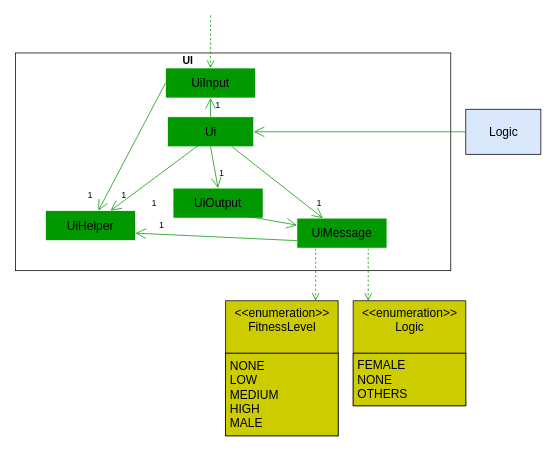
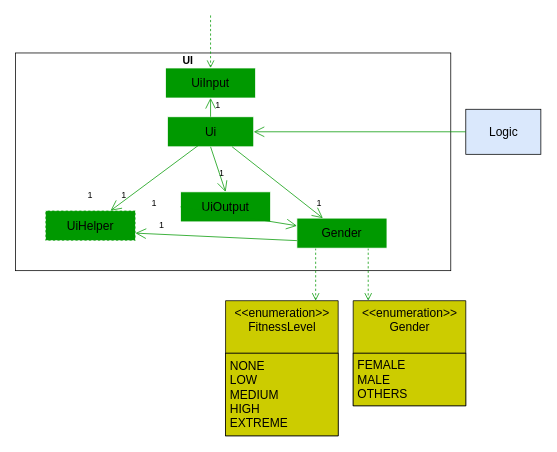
  <mxCell id="0" />
  <mxCell id="1" parent="0" />
  <mxCell id="2" value="" style="rounded=0;whiteSpace=wrap;html=1;" parent="1" vertex="1"><mxGeometry x="20" y="70" width="580" height="290" as="geometry" /></mxCell>
  <mxCell id="3" value="&lt;font style=&quot;font-size: 16px&quot;&gt;Ui&lt;/font&gt;" style="html=1;fillColor=#009900;shadow=0;strokeColor=#FFFFFF;" parent="1" vertex="1"><mxGeometry x="222.5" y="155" width="115" height="40" as="geometry" /></mxCell>
  <mxCell id="4" value="&lt;font style=&quot;font-size: 16px&quot;&gt;Logic&lt;/font&gt;" style="html=1;fillColor=#dae8fc;" parent="1" vertex="1"><mxGeometry x="620" y="145" width="100" height="60" as="geometry" /></mxCell>
  <mxCell id="5" value="" style="html=1;verticalAlign=bottom;endArrow=open;dashed=1;endSize=8;strokeColor=#009900;" parent="1" edge="1"><mxGeometry relative="1" as="geometry"><mxPoint x="280" y="20" as="sourcePoint" /><mxPoint x="280" y="90" as="targetPoint" /></mxGeometry></mxCell>
  <mxCell id="6" value="" style="html=1;verticalAlign=bottom;endArrow=open;dashed=1;endSize=8;strokeColor=#009900;" parent="1" edge="1"><mxGeometry relative="1" as="geometry"><mxPoint x="490" y="330" as="sourcePoint" /><mxPoint x="490" y="400" as="targetPoint" /></mxGeometry></mxCell>
  <mxCell id="7" value="" style="html=1;verticalAlign=bottom;endArrow=open;dashed=1;endSize=8;strokeColor=#009900;" parent="1" edge="1"><mxGeometry relative="1" as="geometry"><mxPoint x="420" y="330" as="sourcePoint" /><mxPoint x="420" y="400" as="targetPoint" /></mxGeometry></mxCell>
  <mxCell id="8" value="&lt;b&gt;&lt;font style=&quot;font-size: 14px&quot;&gt;UI&lt;/font&gt;&lt;/b&gt;" style="text;html=1;strokeColor=none;fillColor=none;align=center;verticalAlign=middle;whiteSpace=wrap;rounded=0;" parent="1" vertex="1"><mxGeometry x="230" y="70" width="40" height="20" as="geometry" /></mxCell>
- <mxCell id="9" value="&lt;font style=&quot;font-size: 16px&quot;&gt;UiHelper&lt;/font&gt;" style="rounded=0;whiteSpace=wrap;html=1;fillColor=#009900;strokeColor=#FFFFFF;" parent="1" vertex="1"><mxGeometry x="60" y="280" width="120" height="40" as="geometry" /></mxCell>
- <mxCell id="10" value="&lt;font style=&quot;font-size: 16px&quot;&gt;&amp;lt;&amp;lt;enumeration&amp;gt;&amp;gt;&lt;br&gt;Logic&lt;/font&gt;" style="swimlane;fontStyle=0;align=center;verticalAlign=top;childLayout=stackLayout;horizontal=1;startSize=70;horizontalStack=0;resizeParent=1;resizeParentMax=0;resizeLast=0;collapsible=0;marginBottom=0;html=1;fillColor=#CCCC00;" parent="1" vertex="1"><mxGeometry x="470" y="400" width="150" height="140" as="geometry" /></mxCell>
- <mxCell id="11" value="&lt;font style=&quot;font-size: 16px&quot;&gt;FEMALE&lt;br&gt;NONE&lt;br&gt;OTHERS&lt;/font&gt;" style="text;html=1;strokeColor=#000000;fillColor=#CCCC00;align=left;verticalAlign=middle;spacingLeft=4;spacingRight=4;overflow=hidden;rotatable=0;points=[[0,0.5],[1,0.5]];portConstraint=eastwest;" parent="10" vertex="1"><mxGeometry y="70" width="150" height="70" as="geometry" /></mxCell>
+ <mxCell id="9" value="&lt;font style=&quot;font-size: 16px&quot;&gt;UiHelper&lt;/font&gt;" style="rounded=0;whiteSpace=wrap;html=1;fillColor=#009900;strokeColor=#FFFFFF;dashed=1;" parent="1" vertex="1"><mxGeometry x="60" y="280" width="120" height="40" as="geometry" /></mxCell>
+ <mxCell id="10" value="&lt;font style=&quot;font-size: 16px&quot;&gt;&amp;lt;&amp;lt;enumeration&amp;gt;&amp;gt;&lt;br&gt;Gender&lt;/font&gt;" style="swimlane;fontStyle=0;align=center;verticalAlign=top;childLayout=stackLayout;horizontal=1;startSize=70;horizontalStack=0;resizeParent=1;resizeParentMax=0;resizeLast=0;collapsible=0;marginBottom=0;html=1;fillColor=#CCCC00;" parent="1" vertex="1"><mxGeometry x="470" y="400" width="150" height="140" as="geometry" /></mxCell>
+ <mxCell id="11" value="&lt;font style=&quot;font-size: 16px&quot;&gt;FEMALE&lt;br&gt;MALE&lt;br&gt;OTHERS&lt;/font&gt;" style="text;html=1;strokeColor=#000000;fillColor=#CCCC00;align=left;verticalAlign=middle;spacingLeft=4;spacingRight=4;overflow=hidden;rotatable=0;points=[[0,0.5],[1,0.5]];portConstraint=eastwest;" parent="10" vertex="1"><mxGeometry y="70" width="150" height="70" as="geometry" /></mxCell>
  <mxCell id="12" value="&lt;font style=&quot;font-size: 16px&quot;&gt;UiInput&lt;/font&gt;" style="rounded=0;whiteSpace=wrap;html=1;fillColor=#009900;strokeColor=#FFFFFF;fontSize=16;" parent="1" vertex="1"><mxGeometry x="220" y="90" width="120" height="40" as="geometry" /></mxCell>
- <mxCell id="13" value="&lt;font style=&quot;font-size: 16px&quot;&gt;UiOutput&lt;/font&gt;" style="rounded=0;whiteSpace=wrap;html=1;fillColor=#009900;strokeColor=#FFFFFF;" parent="1" vertex="1"><mxGeometry x="230" y="250" width="120" height="40" as="geometry" /></mxCell>
- <mxCell id="14" value="&lt;font style=&quot;font-size: 16px&quot;&gt;UiMessage&lt;/font&gt;" style="rounded=0;whiteSpace=wrap;html=1;fillColor=#009900;strokeColor=#FFFFFF;" parent="1" vertex="1"><mxGeometry x="395" y="290" width="120" height="40" as="geometry" /></mxCell>
+ <mxCell id="13" value="&lt;font style=&quot;font-size: 16px&quot;&gt;UiOutput&lt;/font&gt;" style="rounded=0;whiteSpace=wrap;html=1;fillColor=#009900;strokeColor=#FFFFFF;" parent="1" vertex="1"><mxGeometry x="240" y="255" width="120" height="40" as="geometry" /></mxCell>
+ <mxCell id="14" value="&lt;font style=&quot;font-size: 16px&quot;&gt;Gender&lt;/font&gt;" style="rounded=0;whiteSpace=wrap;html=1;fillColor=#009900;strokeColor=#FFFFFF;" parent="1" vertex="1"><mxGeometry x="395" y="290" width="120" height="40" as="geometry" /></mxCell>
  <mxCell id="15" value="" style="endArrow=open;endFill=1;endSize=12;html=1;exitX=0.5;exitY=0;exitDx=0;exitDy=0;entryX=0.5;entryY=1;entryDx=0;entryDy=0;strokeColor=#009900;" parent="1" source="3" target="12" edge="1"><mxGeometry width="160" relative="1" as="geometry"><mxPoint x="310" y="230" as="sourcePoint" /><mxPoint x="470" y="230" as="targetPoint" /></mxGeometry></mxCell>
  <mxCell id="16" value="" style="endArrow=open;endFill=1;endSize=12;html=1;exitX=0;exitY=0.5;exitDx=0;exitDy=0;entryX=1;entryY=0.5;entryDx=0;entryDy=0;strokeColor=#009900;" parent="1" source="4" target="3" edge="1"><mxGeometry width="160" relative="1" as="geometry"><mxPoint x="330" y="190" as="sourcePoint" /><mxPoint x="240" y="160" as="targetPoint" /></mxGeometry></mxCell>
  <mxCell id="17" value="" style="endArrow=open;endFill=1;endSize=12;html=1;entryX=0.5;entryY=0;entryDx=0;entryDy=0;exitX=0.5;exitY=1;exitDx=0;exitDy=0;strokeColor=#009900;" parent="1" source="3" target="13" edge="1"><mxGeometry width="160" relative="1" as="geometry"><mxPoint x="310" y="230" as="sourcePoint" /><mxPoint x="470" y="230" as="targetPoint" /></mxGeometry></mxCell>
  <mxCell id="18" value="" style="endArrow=open;endFill=1;endSize=12;html=1;strokeColor=#009900;" parent="1" target="9" edge="1"><mxGeometry width="160" relative="1" as="geometry"><mxPoint x="268" y="190" as="sourcePoint" /><mxPoint x="200" y="247.5" as="targetPoint" /><Array as="points" /></mxGeometry></mxCell>
  <mxCell id="19" value="" style="endArrow=open;endFill=1;endSize=12;html=1;exitX=0.75;exitY=1;exitDx=0;exitDy=0;strokeColor=#009900;" parent="1" source="3" target="14" edge="1"><mxGeometry width="160" relative="1" as="geometry"><mxPoint x="301.155" y="205" as="sourcePoint" /><mxPoint x="330.97" y="247.5" as="targetPoint" /></mxGeometry></mxCell>
- <mxCell id="20" value="" style="endArrow=open;endFill=1;endSize=12;html=1;exitX=0;exitY=0.5;exitDx=0;exitDy=0;fillColor=#009900;strokeColor=#009900;" parent="1" source="12" target="9" edge="1"><mxGeometry width="160" relative="1" as="geometry"><mxPoint x="310" y="230" as="sourcePoint" /><mxPoint x="470" y="230" as="targetPoint" /></mxGeometry></mxCell>
  <mxCell id="21" value="" style="endArrow=open;endFill=1;endSize=12;html=1;exitX=0;exitY=0.75;exitDx=0;exitDy=0;entryX=1;entryY=0.75;entryDx=0;entryDy=0;strokeColor=#009900;" parent="1" source="14" target="9" edge="1"><mxGeometry width="160" relative="1" as="geometry"><mxPoint x="310" y="230" as="sourcePoint" /><mxPoint x="470" y="230" as="targetPoint" /></mxGeometry></mxCell>
  <mxCell id="22" value="" style="endArrow=open;endFill=1;endSize=12;html=1;exitX=0;exitY=0.5;exitDx=0;exitDy=0;strokeColor=#009900;" parent="1" source="13" target="14" edge="1"><mxGeometry width="160" relative="1" as="geometry"><mxPoint x="460" y="330" as="sourcePoint" /><mxPoint x="190" y="320" as="targetPoint" /></mxGeometry></mxCell>
  <mxCell id="23" value="&lt;font&gt;&lt;font style=&quot;font-size: 16px&quot;&gt;&amp;lt;&amp;lt;enumeration&amp;gt;&amp;gt;&lt;br&gt;FitnessLevel&lt;/font&gt;&lt;br&gt;&lt;/font&gt;" style="swimlane;fontStyle=0;align=center;verticalAlign=top;childLayout=stackLayout;horizontal=1;startSize=70;horizontalStack=0;resizeParent=1;resizeParentMax=0;resizeLast=0;collapsible=0;marginBottom=0;html=1;fillColor=#CCCC00;" parent="1" vertex="1"><mxGeometry x="300" y="400" width="150" height="180" as="geometry" /></mxCell>
- <mxCell id="24" value="&lt;font style=&quot;font-size: 16px&quot;&gt;NONE&lt;br&gt;LOW&lt;br&gt;MEDIUM&lt;br&gt;HIGH&lt;br&gt;MALE&lt;/font&gt;" style="text;html=1;strokeColor=#000000;fillColor=#CCCC00;align=left;verticalAlign=middle;spacingLeft=4;spacingRight=4;overflow=hidden;rotatable=0;points=[[0,0.5],[1,0.5]];portConstraint=eastwest;" parent="23" vertex="1"><mxGeometry y="70" width="150" height="110" as="geometry" /></mxCell>
+ <mxCell id="24" value="&lt;font style=&quot;font-size: 16px&quot;&gt;NONE&lt;br&gt;LOW&lt;br&gt;MEDIUM&lt;br&gt;HIGH&lt;br&gt;EXTREME&lt;/font&gt;" style="text;html=1;strokeColor=#000000;fillColor=#CCCC00;align=left;verticalAlign=middle;spacingLeft=4;spacingRight=4;overflow=hidden;rotatable=0;points=[[0,0.5],[1,0.5]];portConstraint=eastwest;" parent="23" vertex="1"><mxGeometry y="70" width="150" height="110" as="geometry" /></mxCell>
  <mxCell id="25" value="1" style="text;html=1;strokeColor=none;fillColor=none;align=center;verticalAlign=middle;whiteSpace=wrap;rounded=0;" vertex="1" parent="1"><mxGeometry x="105" y="250" width="30" height="20" as="geometry" /></mxCell>
  <mxCell id="26" value="1" style="text;html=1;strokeColor=none;fillColor=none;align=center;verticalAlign=middle;whiteSpace=wrap;rounded=0;" vertex="1" parent="1"><mxGeometry x="150" y="250" width="30" height="20" as="geometry" /></mxCell>
  <mxCell id="27" value="1" style="text;html=1;strokeColor=none;fillColor=none;align=center;verticalAlign=middle;whiteSpace=wrap;rounded=0;" vertex="1" parent="1"><mxGeometry x="190" y="260" width="30" height="20" as="geometry" /></mxCell>
  <mxCell id="28" value="1" style="text;html=1;strokeColor=none;fillColor=none;align=center;verticalAlign=middle;whiteSpace=wrap;rounded=0;" vertex="1" parent="1"><mxGeometry x="200" y="290" width="30" height="20" as="geometry" /></mxCell>
  <mxCell id="29" value="1" style="text;html=1;strokeColor=none;fillColor=none;align=center;verticalAlign=middle;whiteSpace=wrap;rounded=0;" vertex="1" parent="1"><mxGeometry x="410" y="260" width="30" height="20" as="geometry" /></mxCell>
  <mxCell id="30" value="1" style="text;html=1;strokeColor=none;fillColor=none;align=center;verticalAlign=middle;whiteSpace=wrap;rounded=0;" vertex="1" parent="1"><mxGeometry x="275" y="130" width="30" height="20" as="geometry" /></mxCell>
  <mxCell id="31" value="1" style="text;html=1;strokeColor=none;fillColor=none;align=center;verticalAlign=middle;whiteSpace=wrap;rounded=0;" vertex="1" parent="1"><mxGeometry x="280" y="220" width="30" height="20" as="geometry" /></mxCell>
